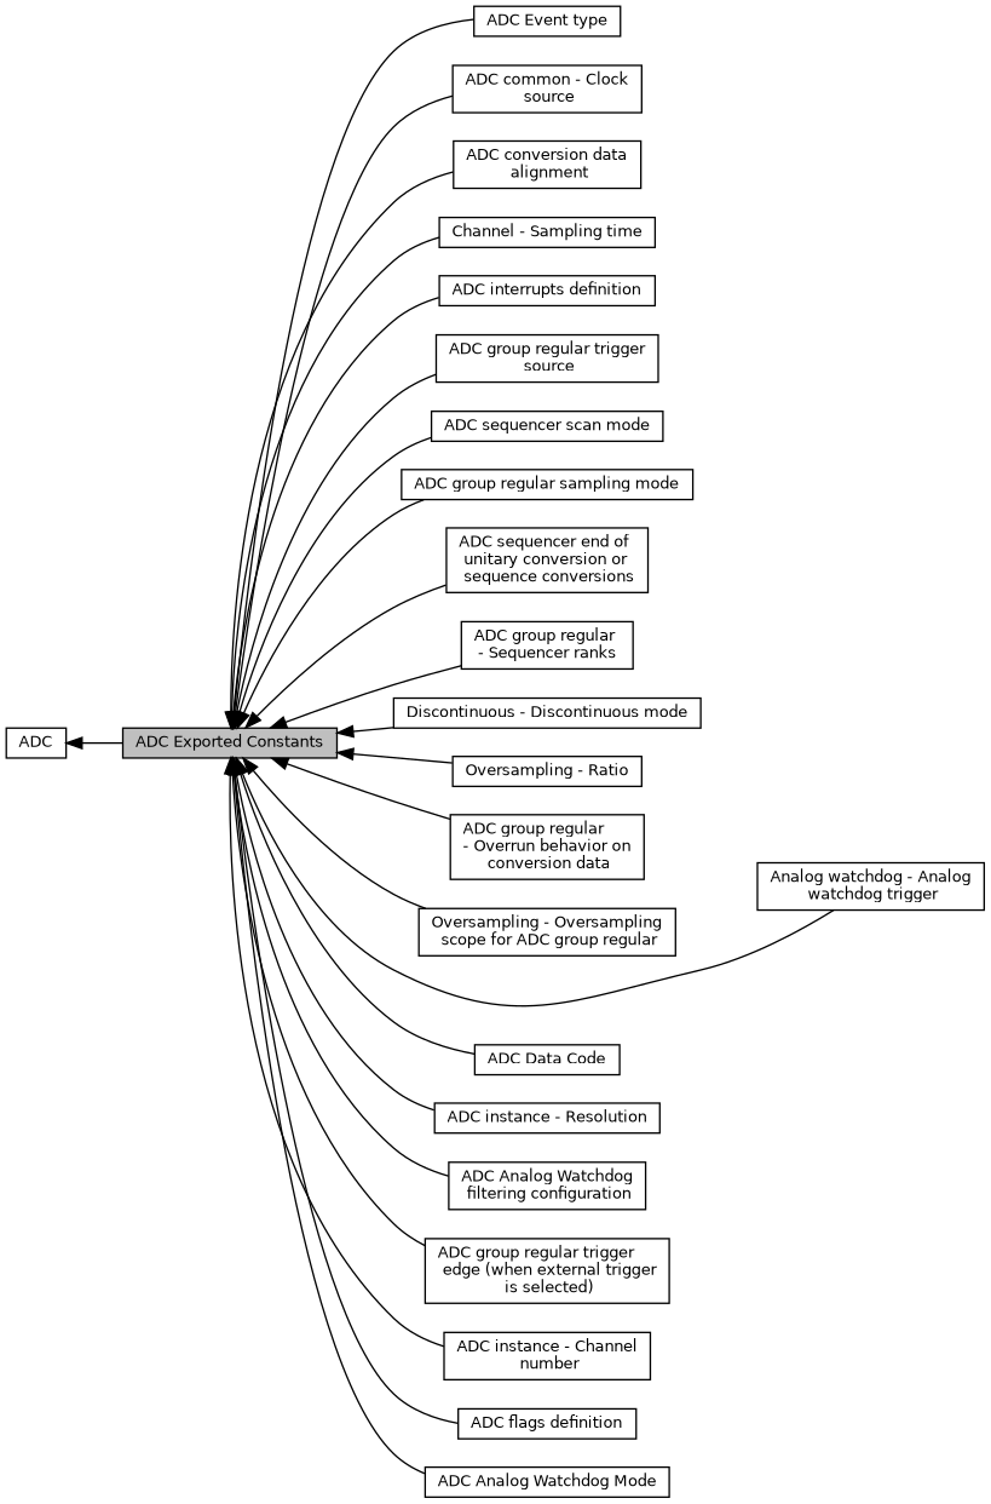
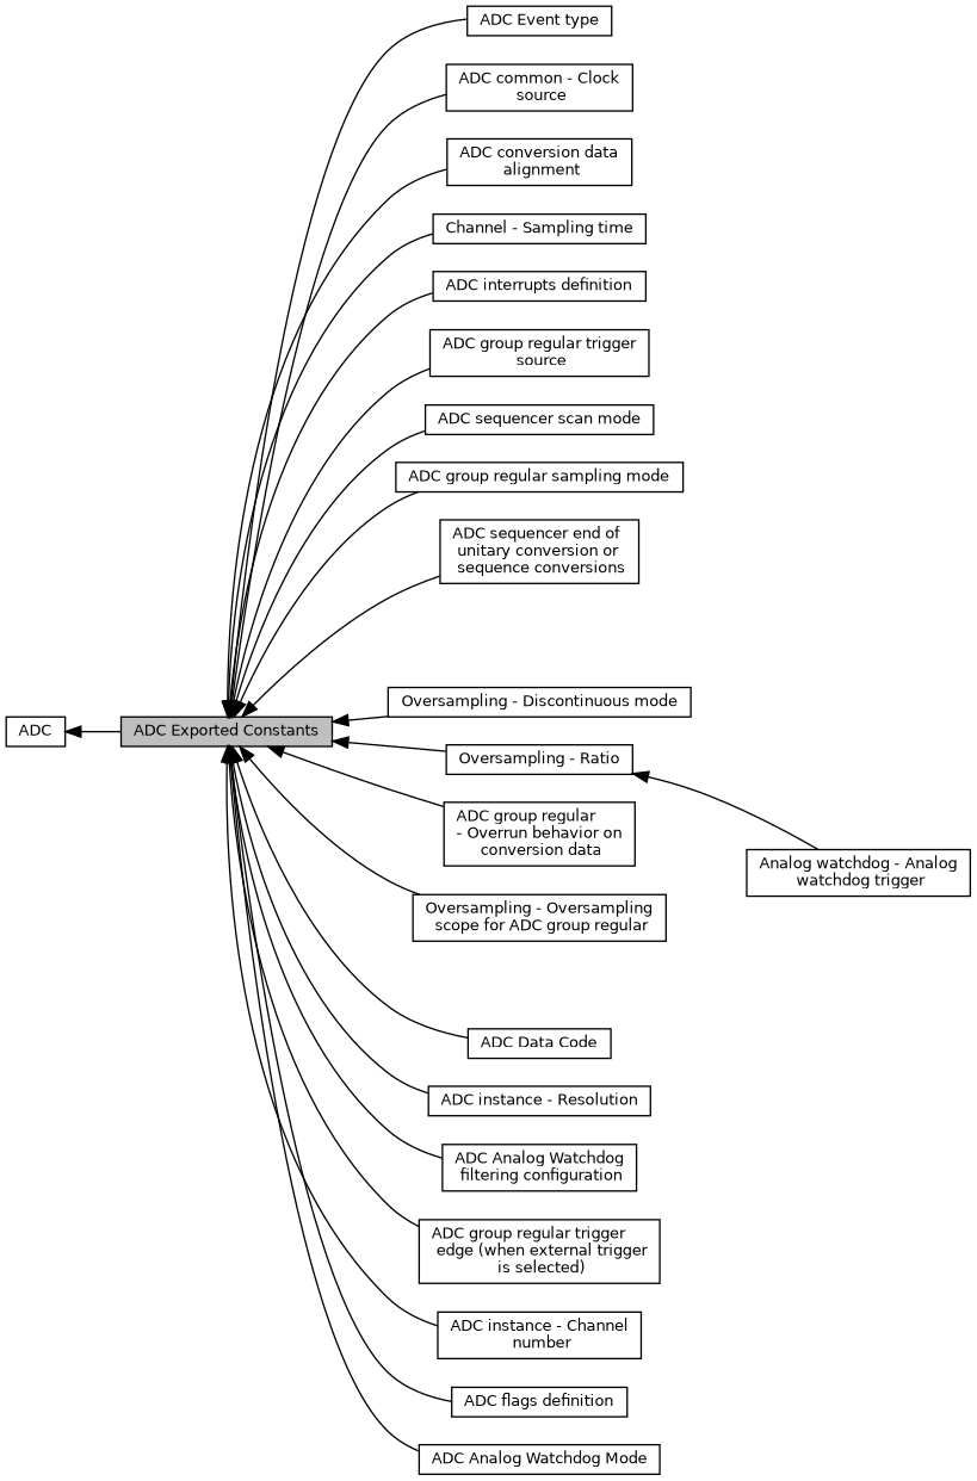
  digraph {
    rankdir=LR
    node [color=black fillcolor=white fontname=Helvetica fontsize=10 shape=box style=filled]
    edge [dir=back fontname=Helvetica fontsize=10 labelfontname=Helvetica labelfontsize=10 shape=plaintext style=solid]
    n1 [height=0.2 label="ADC Event type" width=0.4]
    n2 [height=0.2 label="ADC common - Clock\l source" width=0.4]
    n3 [height=0.2 label="ADC conversion data\l alignment" width=0.4]
    n4 [height=0.2 label="Channel - Sampling time" width=0.4]
    n5 [height=0.2 label="ADC interrupts definition" width=0.4]
    n6 [height=0.2 label="ADC group regular trigger\l source" width=0.4]
    n7 [height=0.2 label="ADC sequencer scan mode" width=0.4]
    n8 [height=0.2 label="ADC group regular sampling mode" width=0.4]
    n9 [height=0.2 label="ADC sequencer end of\l unitary conversion or\l sequence conversions" width=0.4]
-   n10 [height=0.2 label="ADC group regular \l- Sequencer ranks" width=0.4]
-   n11 [height=0.2 label="Discontinuous - Discontinuous mode" width=0.4]
+   n11 [height=0.2 label="Oversampling - Discontinuous mode" width=0.4]
    n12 [height=0.2 label="Oversampling - Ratio" width=0.4]
    n13 [height=0.2 label=ADC width=0.4]
    n14 [fillcolor=grey75 fontcolor=black height=0.2 label="ADC Exported Constants" width=0.4]
    n15 [height=0.2 label="ADC group regular \l- Overrun behavior on\l conversion data" width=0.4]
    n16 [height=0.2 label="Oversampling - Oversampling\l scope for ADC group regular" width=0.4]
    n17 [height=0.2 label="Analog watchdog - Analog\l watchdog trigger" width=0.4]
    n18 [height=0.2 label="ADC Data Code" width=0.4]
    n19 [height=0.2 label="ADC instance - Resolution" width=0.4]
    n20 [height=0.2 label="ADC Analog Watchdog\l filtering configuration" width=0.4]
    n21 [height=0.2 label="ADC group regular trigger\l edge (when external trigger\l is selected)" width=0.4]
    n22 [height=0.2 label="ADC instance - Channel\l number" width=0.4]
    n23 [height=0.2 label="ADC flags definition" width=0.4]
    n24 [height=0.2 label="ADC Analog Watchdog Mode" width=0.4]
    n13 -> n14
    n14 -> n1
    n14 -> n2
    n14 -> n3
    n14 -> n4
    n14 -> n5
    n14 -> n6
    n14 -> n7
    n14 -> n8
    n14 -> n9
-   n14 -> n10
    n14 -> n11
    n14 -> n12
    n14 -> n15
    n14 -> n16
-   n14 -> n17
+   n12 -> n17
    n14 -> n18
    n14 -> n19
    n14 -> n20
    n14 -> n21
    n14 -> n22
    n14 -> n23
    n14 -> n24
  }
